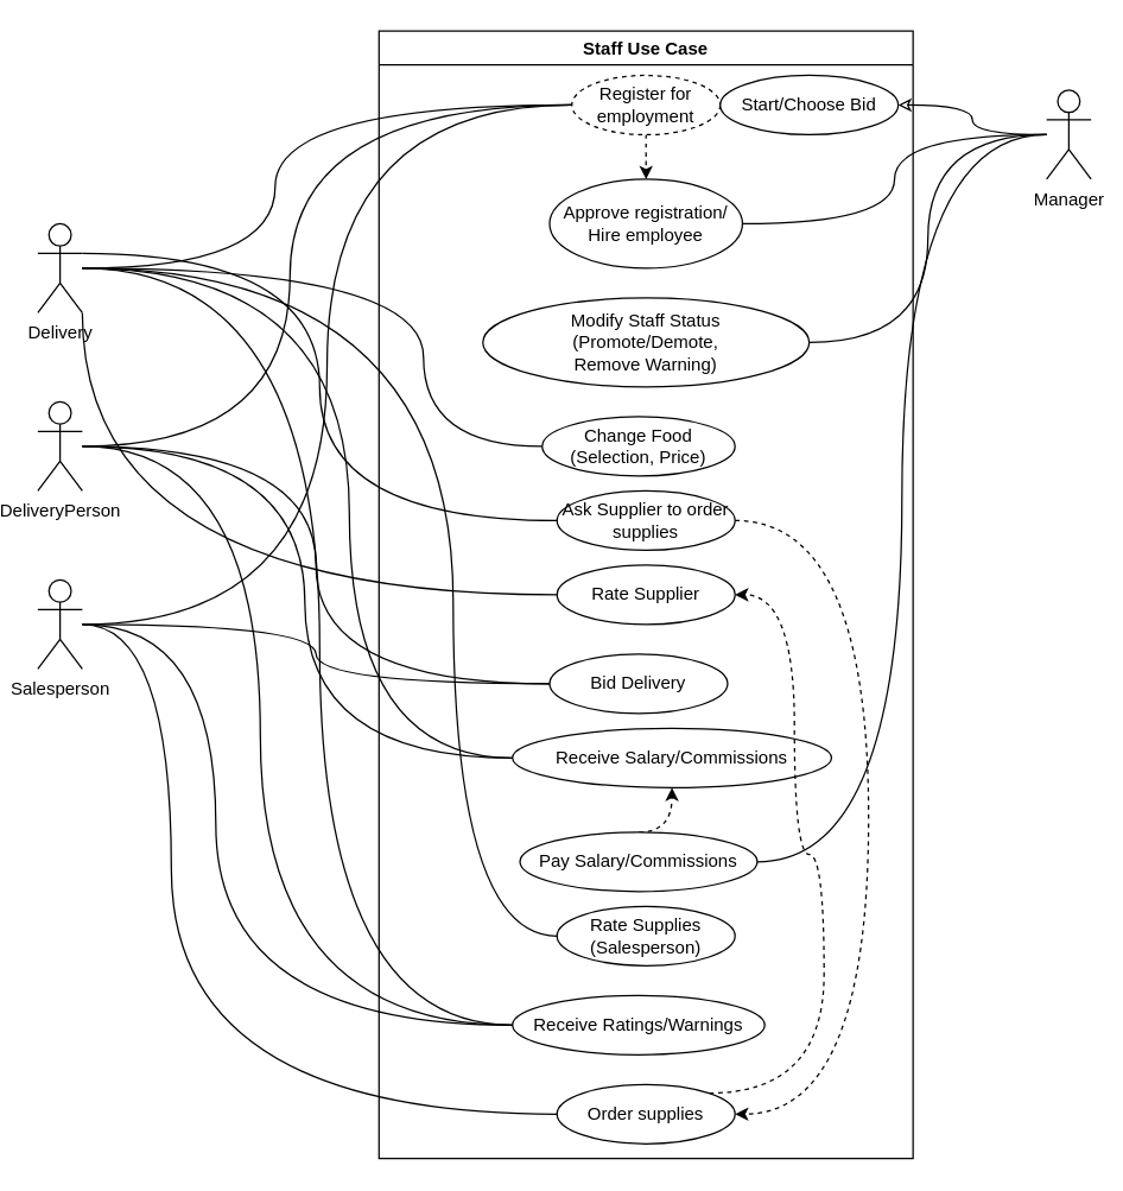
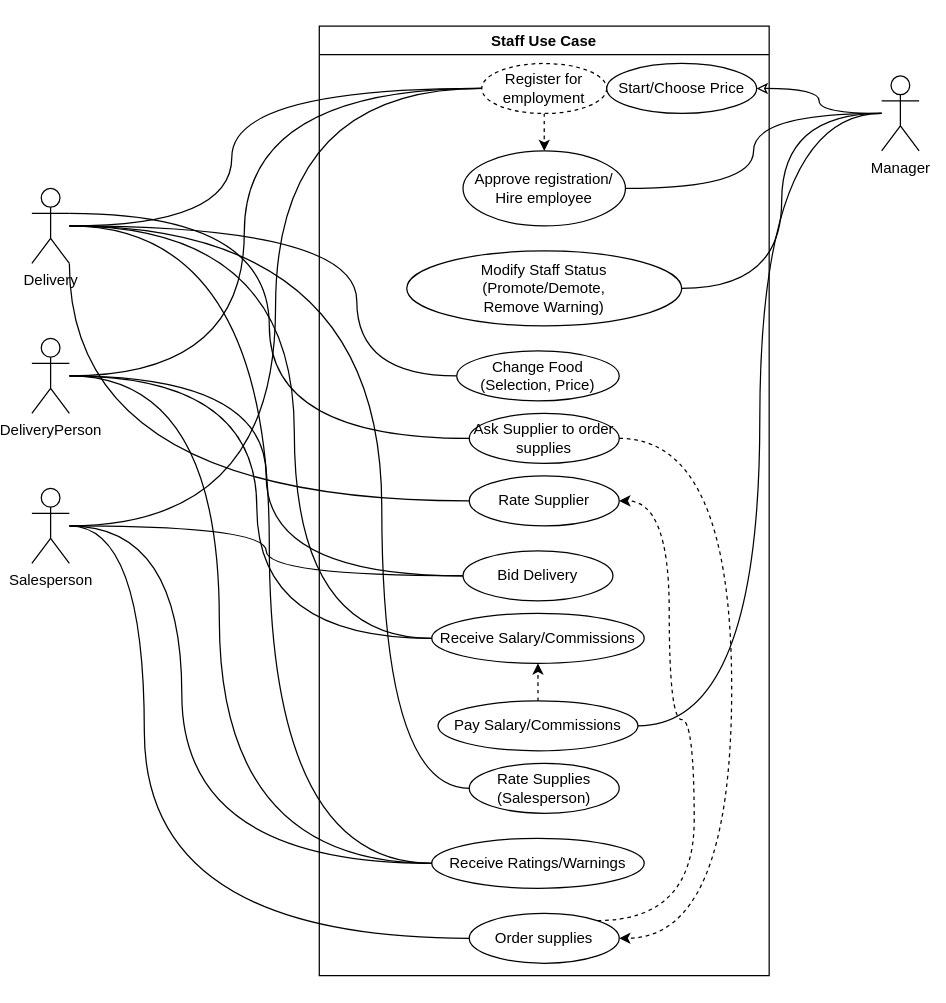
  <mxCell id="0" />
  <mxCell id="1" parent="0" />
  <mxCell id="2" value="Staff Use Case" style="swimlane;" parent="1" vertex="1"><mxGeometry x="250" y="20" width="360" height="760" as="geometry" /></mxCell>
  <mxCell id="3" style="edgeStyle=orthogonalEdgeStyle;orthogonalLoop=1;jettySize=auto;html=1;entryX=0.5;entryY=0;entryDx=0;entryDy=0;curved=1;dashed=1;exitX=0.5;exitY=1;exitDx=0;exitDy=0;" parent="2" source="4" target="7" edge="1"><mxGeometry relative="1" as="geometry" /></mxCell>
  <mxCell id="4" value="Register for employment" style="ellipse;whiteSpace=wrap;html=1;dashed=1;" parent="2" vertex="1"><mxGeometry x="130" y="30" width="100" height="40" as="geometry" /></mxCell>
  <mxCell id="5" value="Modify Staff Status&lt;br&gt;(Promote/Demote,&lt;br&gt;Remove Warning)" style="ellipse;whiteSpace=wrap;html=1;" parent="2" vertex="1"><mxGeometry x="70" y="180" width="220" height="60" as="geometry" /></mxCell>
- <mxCell id="6" value="Receive Salary/Commissions" style="ellipse;whiteSpace=wrap;html=1;" parent="2" vertex="1"><mxGeometry x="90" y="470" width="215" height="40" as="geometry" /></mxCell>
+ <mxCell id="6" value="Receive Salary/Commissions" style="ellipse;whiteSpace=wrap;html=1;" parent="2" vertex="1"><mxGeometry x="90" y="470" width="170" height="40" as="geometry" /></mxCell>
  <mxCell id="7" value="Approve registration/ Hire employee" style="ellipse;whiteSpace=wrap;html=1;" parent="2" vertex="1"><mxGeometry x="115" y="100" width="130" height="60" as="geometry" /></mxCell>
  <mxCell id="8" style="edgeStyle=orthogonalEdgeStyle;curved=1;orthogonalLoop=1;jettySize=auto;html=1;exitX=0.5;exitY=0;exitDx=0;exitDy=0;entryX=0.5;entryY=1;entryDx=0;entryDy=0;dashed=1;" parent="2" source="9" target="6" edge="1"><mxGeometry relative="1" as="geometry" /></mxCell>
  <mxCell id="9" value="Pay Salary/Commissions" style="ellipse;whiteSpace=wrap;html=1;" parent="2" vertex="1"><mxGeometry x="95" y="540" width="160" height="40" as="geometry" /></mxCell>
  <mxCell id="10" value="Rate Supplies (Salesperson)" style="ellipse;whiteSpace=wrap;html=1;" parent="2" vertex="1"><mxGeometry x="120" y="590" width="120" height="40" as="geometry" /></mxCell>
  <mxCell id="11" value="Receive Ratings/Warnings" style="ellipse;whiteSpace=wrap;html=1;" parent="2" vertex="1"><mxGeometry x="90" y="650" width="170" height="40" as="geometry" /></mxCell>
- <mxCell id="12" value="Start/Choose Bid" style="ellipse;whiteSpace=wrap;html=1;" parent="2" vertex="1"><mxGeometry x="230" y="30" width="120" height="40" as="geometry" /></mxCell>
+ <mxCell id="12" value="Start/Choose Price" style="ellipse;whiteSpace=wrap;html=1;" parent="2" vertex="1"><mxGeometry x="230" y="30" width="120" height="40" as="geometry" /></mxCell>
  <mxCell id="13" value="Bid Delivery" style="ellipse;whiteSpace=wrap;html=1;" parent="2" vertex="1"><mxGeometry x="115" y="420" width="120" height="40" as="geometry" /></mxCell>
  <mxCell id="14" value="Change Food (Selection, Price)" style="ellipse;whiteSpace=wrap;html=1;" parent="2" vertex="1"><mxGeometry x="110" y="260" width="130" height="40" as="geometry" /></mxCell>
  <mxCell id="15" style="edgeStyle=orthogonalEdgeStyle;curved=1;orthogonalLoop=1;jettySize=auto;html=1;exitX=1;exitY=0;exitDx=0;exitDy=0;entryX=1;entryY=0.5;entryDx=0;entryDy=0;dashed=1;endArrow=classic;endFill=1;" edge="1" parent="2" source="16" target="19"><mxGeometry relative="1" as="geometry"><Array as="points"><mxPoint x="300" y="716" /><mxPoint x="300" y="555" /><mxPoint x="280" y="555" /><mxPoint x="280" y="380" /></Array></mxGeometry></mxCell>
  <mxCell id="16" value="&lt;span style=&quot;text-align: left&quot;&gt;Order supplies&lt;/span&gt;" style="ellipse;whiteSpace=wrap;html=1;" parent="2" vertex="1"><mxGeometry x="120" y="710" width="120" height="40" as="geometry" /></mxCell>
  <mxCell id="17" style="edgeStyle=orthogonalEdgeStyle;curved=1;orthogonalLoop=1;jettySize=auto;html=1;exitX=1;exitY=0.5;exitDx=0;exitDy=0;entryX=1;entryY=0.5;entryDx=0;entryDy=0;endArrow=classic;endFill=1;dashed=1;" edge="1" parent="2" source="18" target="16"><mxGeometry relative="1" as="geometry"><Array as="points"><mxPoint x="330" y="330" /><mxPoint x="330" y="730" /></Array></mxGeometry></mxCell>
  <mxCell id="18" value="Ask Supplier to order supplies" style="ellipse;whiteSpace=wrap;html=1;" vertex="1" parent="2"><mxGeometry x="120" y="310" width="120" height="40" as="geometry" /></mxCell>
  <mxCell id="19" value="Rate Supplier" style="ellipse;whiteSpace=wrap;html=1;" vertex="1" parent="2"><mxGeometry x="120" y="360" width="120" height="40" as="geometry" /></mxCell>
  <mxCell id="20" style="edgeStyle=orthogonalEdgeStyle;orthogonalLoop=1;jettySize=auto;html=1;entryX=0;entryY=0.5;entryDx=0;entryDy=0;curved=1;endArrow=none;endFill=0;" parent="1" source="28" target="6" edge="1"><mxGeometry relative="1" as="geometry"><Array as="points"><mxPoint x="230" y="180" /><mxPoint x="230" y="510" /></Array></mxGeometry></mxCell>
  <mxCell id="21" style="edgeStyle=orthogonalEdgeStyle;curved=1;orthogonalLoop=1;jettySize=auto;html=1;entryX=0;entryY=0.5;entryDx=0;entryDy=0;endArrow=none;endFill=0;" parent="1" source="28" target="4" edge="1"><mxGeometry relative="1" as="geometry"><Array as="points"><mxPoint x="180" y="180" /><mxPoint x="180" y="70" /></Array></mxGeometry></mxCell>
  <mxCell id="22" style="edgeStyle=orthogonalEdgeStyle;curved=1;orthogonalLoop=1;jettySize=auto;html=1;entryX=0;entryY=0.5;entryDx=0;entryDy=0;endArrow=none;endFill=0;" parent="1" source="28" target="10" edge="1"><mxGeometry relative="1" as="geometry"><Array as="points"><mxPoint x="300" y="180" /><mxPoint x="300" y="630" /></Array></mxGeometry></mxCell>
  <mxCell id="23" style="edgeStyle=orthogonalEdgeStyle;curved=1;orthogonalLoop=1;jettySize=auto;html=1;entryX=0;entryY=0.5;entryDx=0;entryDy=0;endArrow=none;endFill=0;" parent="1" source="28" target="11" edge="1"><mxGeometry relative="1" as="geometry"><Array as="points"><mxPoint x="210" y="180" /><mxPoint x="210" y="690" /></Array></mxGeometry></mxCell>
  <mxCell id="24" style="edgeStyle=orthogonalEdgeStyle;curved=1;orthogonalLoop=1;jettySize=auto;html=1;entryX=0;entryY=0.5;entryDx=0;entryDy=0;endArrow=none;endFill=0;" parent="1" source="28" target="14" edge="1"><mxGeometry relative="1" as="geometry"><Array as="points"><mxPoint x="280" y="180" /><mxPoint x="280" y="300" /></Array></mxGeometry></mxCell>
  <mxCell id="25" style="edgeStyle=orthogonalEdgeStyle;orthogonalLoop=1;jettySize=auto;html=1;exitX=1;exitY=0.333;exitDx=0;exitDy=0;exitPerimeter=0;entryX=0;entryY=0.5;entryDx=0;entryDy=0;strokeColor=none;curved=1;endArrow=none;endFill=0;" edge="1" parent="1" source="28" target="18"><mxGeometry relative="1" as="geometry" /></mxCell>
  <mxCell id="26" style="edgeStyle=orthogonalEdgeStyle;curved=1;orthogonalLoop=1;jettySize=auto;html=1;exitX=1;exitY=0.333;exitDx=0;exitDy=0;exitPerimeter=0;entryX=0;entryY=0.5;entryDx=0;entryDy=0;endArrow=none;endFill=0;" edge="1" parent="1" source="28" target="18"><mxGeometry relative="1" as="geometry" /></mxCell>
  <mxCell id="27" style="edgeStyle=orthogonalEdgeStyle;curved=1;orthogonalLoop=1;jettySize=auto;html=1;exitX=1;exitY=1;exitDx=0;exitDy=0;exitPerimeter=0;entryX=0;entryY=0.5;entryDx=0;entryDy=0;endArrow=none;endFill=0;" edge="1" parent="1" source="28" target="19"><mxGeometry relative="1" as="geometry" /></mxCell>
  <mxCell id="28" value="Delivery" style="shape=umlActor;html=1;verticalLabelPosition=bottom;verticalAlign=top;align=center;" parent="1" vertex="1"><mxGeometry x="20" y="150" width="30" height="60" as="geometry" /></mxCell>
  <mxCell id="29" style="edgeStyle=orthogonalEdgeStyle;curved=1;orthogonalLoop=1;jettySize=auto;html=1;entryX=0;entryY=0.5;entryDx=0;entryDy=0;endArrow=none;endFill=0;" parent="1" target="4" edge="1"><mxGeometry relative="1" as="geometry"><mxPoint x="50" y="300" as="sourcePoint" /><Array as="points"><mxPoint x="190" y="300" /><mxPoint x="190" y="70" /></Array></mxGeometry></mxCell>
  <mxCell id="30" style="edgeStyle=orthogonalEdgeStyle;curved=1;orthogonalLoop=1;jettySize=auto;html=1;entryX=0;entryY=0.5;entryDx=0;entryDy=0;endArrow=none;endFill=0;" parent="1" source="33" target="11" edge="1"><mxGeometry relative="1" as="geometry"><Array as="points"><mxPoint x="170" y="300" /><mxPoint x="170" y="690" /></Array></mxGeometry></mxCell>
  <mxCell id="31" style="edgeStyle=orthogonalEdgeStyle;curved=1;orthogonalLoop=1;jettySize=auto;html=1;entryX=0;entryY=0.5;entryDx=0;entryDy=0;endArrow=none;endFill=0;" parent="1" source="33" target="6" edge="1"><mxGeometry relative="1" as="geometry"><Array as="points"><mxPoint x="200" y="300" /><mxPoint x="200" y="510" /></Array></mxGeometry></mxCell>
  <mxCell id="32" style="edgeStyle=orthogonalEdgeStyle;curved=1;orthogonalLoop=1;jettySize=auto;html=1;entryX=0;entryY=0.5;entryDx=0;entryDy=0;endArrow=none;endFill=0;" parent="1" source="33" target="13" edge="1"><mxGeometry relative="1" as="geometry" /></mxCell>
  <mxCell id="33" value="DeliveryPerson" style="shape=umlActor;html=1;verticalLabelPosition=bottom;verticalAlign=top;align=center;" parent="1" vertex="1"><mxGeometry x="20" y="270" width="30" height="60" as="geometry" /></mxCell>
  <mxCell id="34" style="edgeStyle=orthogonalEdgeStyle;curved=1;orthogonalLoop=1;jettySize=auto;html=1;entryX=0;entryY=0.5;entryDx=0;entryDy=0;endArrow=none;endFill=0;" parent="1" source="38" target="4" edge="1"><mxGeometry relative="1" as="geometry" /></mxCell>
  <mxCell id="35" style="edgeStyle=orthogonalEdgeStyle;curved=1;orthogonalLoop=1;jettySize=auto;html=1;endArrow=none;endFill=0;" parent="1" source="38" target="13" edge="1"><mxGeometry relative="1" as="geometry" /></mxCell>
  <mxCell id="36" style="edgeStyle=orthogonalEdgeStyle;curved=1;orthogonalLoop=1;jettySize=auto;html=1;entryX=0;entryY=0.5;entryDx=0;entryDy=0;endArrow=none;endFill=0;" parent="1" source="38" target="11" edge="1"><mxGeometry relative="1" as="geometry"><Array as="points"><mxPoint x="140" y="420" /><mxPoint x="140" y="690" /></Array></mxGeometry></mxCell>
  <mxCell id="37" style="edgeStyle=orthogonalEdgeStyle;curved=1;orthogonalLoop=1;jettySize=auto;html=1;entryX=0;entryY=0.5;entryDx=0;entryDy=0;endArrow=none;endFill=0;" parent="1" source="38" target="16" edge="1"><mxGeometry relative="1" as="geometry"><Array as="points"><mxPoint x="110" y="420" /><mxPoint x="110" y="750" /></Array></mxGeometry></mxCell>
  <mxCell id="38" value="Salesperson" style="shape=umlActor;html=1;verticalLabelPosition=bottom;verticalAlign=top;align=center;" parent="1" vertex="1"><mxGeometry x="20" y="390" width="30" height="60" as="geometry" /></mxCell>
  <mxCell id="39" style="edgeStyle=orthogonalEdgeStyle;curved=1;orthogonalLoop=1;jettySize=auto;html=1;entryX=1;entryY=0.5;entryDx=0;entryDy=0;endArrow=none;endFill=0;" parent="1" source="43" target="7" edge="1"><mxGeometry relative="1" as="geometry" /></mxCell>
  <mxCell id="40" style="edgeStyle=orthogonalEdgeStyle;curved=1;orthogonalLoop=1;jettySize=auto;html=1;entryX=1;entryY=0.5;entryDx=0;entryDy=0;endArrow=none;endFill=0;" parent="1" source="43" target="5" edge="1"><mxGeometry relative="1" as="geometry" /></mxCell>
  <mxCell id="41" style="edgeStyle=orthogonalEdgeStyle;curved=1;orthogonalLoop=1;jettySize=auto;html=1;entryX=1;entryY=0.5;entryDx=0;entryDy=0;endArrow=none;endFill=0;" parent="1" source="43" target="9" edge="1"><mxGeometry relative="1" as="geometry" /></mxCell>
  <mxCell id="42" style="edgeStyle=orthogonalEdgeStyle;curved=1;orthogonalLoop=1;jettySize=auto;html=1;entryX=1;entryY=0.5;entryDx=0;entryDy=0;endArrow=classic;endFill=0;" parent="1" source="43" target="12" edge="1"><mxGeometry relative="1" as="geometry" /></mxCell>
  <mxCell id="43" value="Manager" style="shape=umlActor;html=1;verticalLabelPosition=bottom;verticalAlign=top;align=center;" parent="1" vertex="1"><mxGeometry x="700" y="60" width="30" height="60" as="geometry" /></mxCell>
